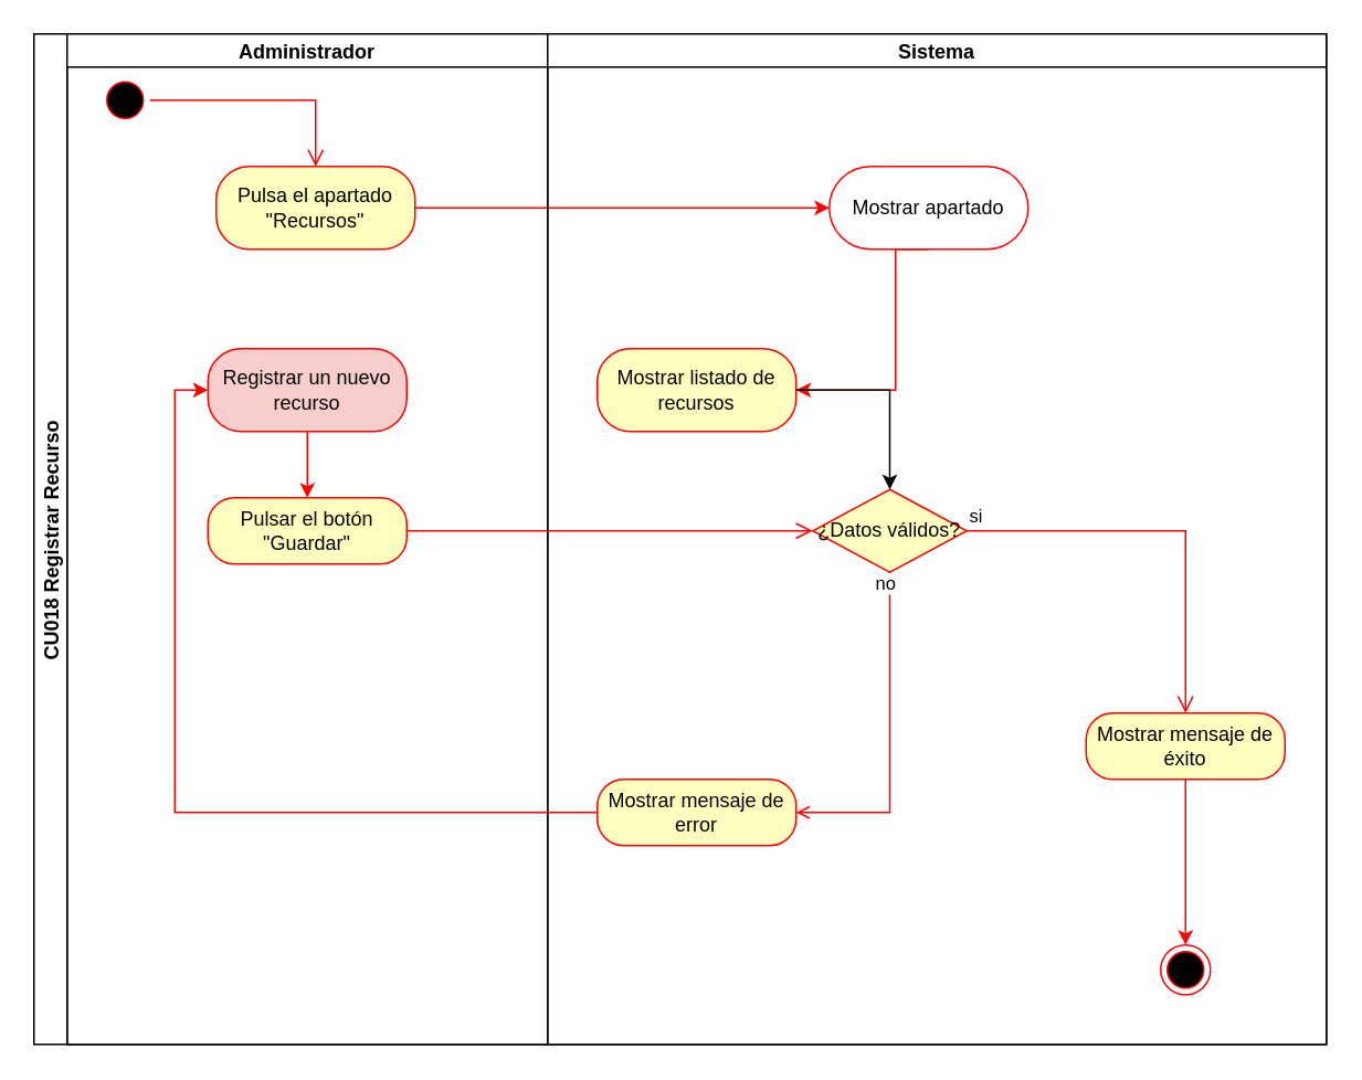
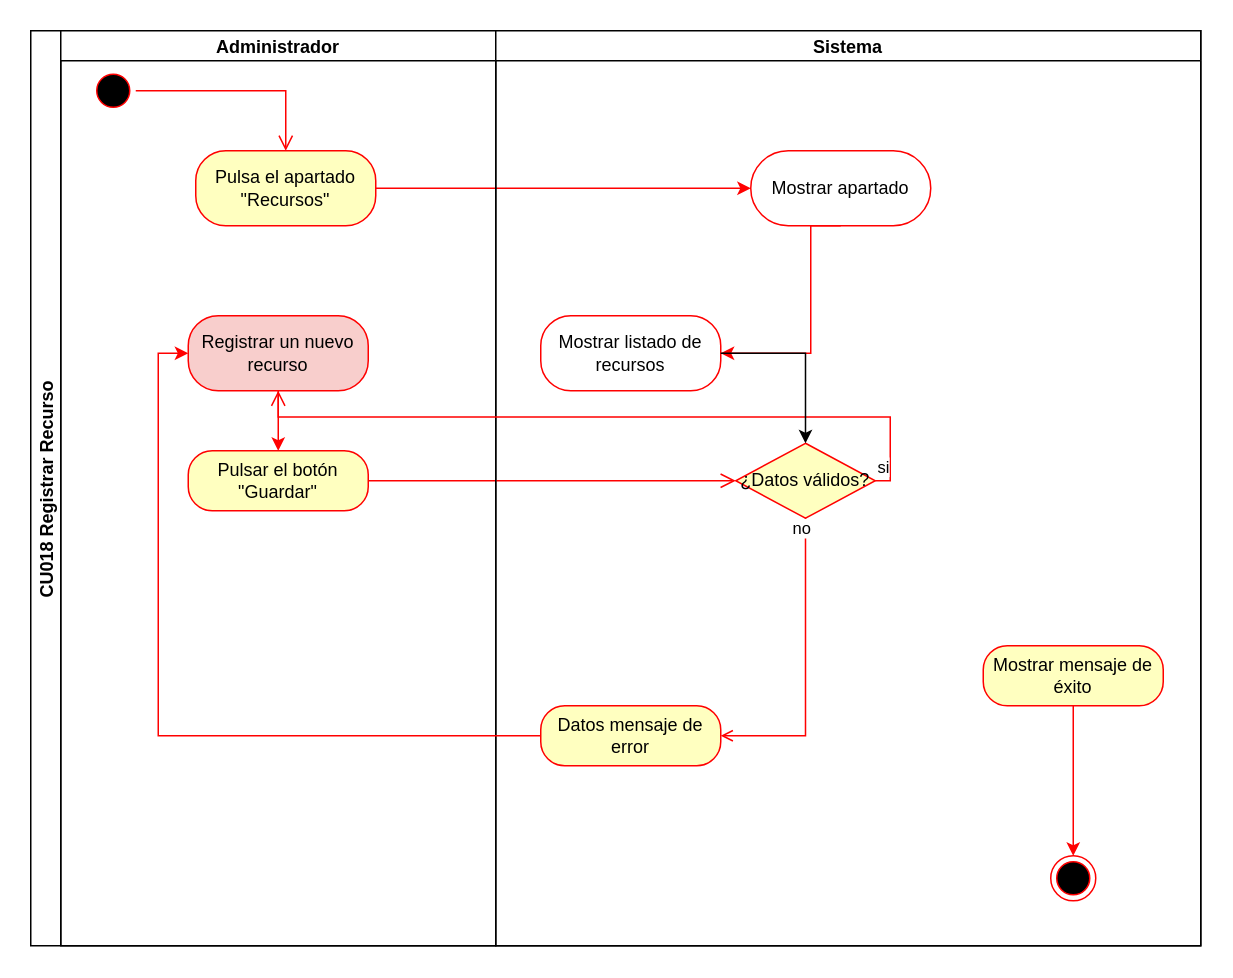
  <mxCell id="0" />
  <mxCell id="1" parent="0" />
  <mxCell id="2" value="CU018 Registrar Recurso" style="swimlane;childLayout=stackLayout;resizeParent=1;resizeParentMax=0;startSize=20;horizontal=0;horizontalStack=1;fontStyle=1" vertex="1" parent="1"><mxGeometry x="20" y="20" width="780" height="610" as="geometry"><mxRectangle x="200" y="80" width="40" height="50" as="alternateBounds" /></mxGeometry></mxCell>
  <mxCell id="3" style="edgeStyle=orthogonalEdgeStyle;rounded=0;orthogonalLoop=1;jettySize=auto;html=1;entryX=0;entryY=0.5;entryDx=0;entryDy=0;strokeColor=light-dark(#ff0000, #ededed);" edge="1" parent="2" source="10" target="13"><mxGeometry relative="1" as="geometry"><Array as="points" /><mxPoint x="280" y="110" as="sourcePoint" /></mxGeometry></mxCell>
  <mxCell id="4" value="Administrador" style="swimlane;startSize=20;" vertex="1" parent="2"><mxGeometry x="20" width="290" height="610" as="geometry" /></mxCell>
  <mxCell id="5" value="" style="ellipse;html=1;shape=startState;fillColor=#000000;strokeColor=#ff0000;fillStyle=auto;" vertex="1" parent="4"><mxGeometry x="20" y="25" width="30" height="30" as="geometry" /></mxCell>
  <mxCell id="6" value="" style="edgeStyle=orthogonalEdgeStyle;html=1;verticalAlign=bottom;endArrow=open;endSize=8;strokeColor=#ff0000;rounded=0;" edge="1" parent="4" source="5" target="10"><mxGeometry relative="1" as="geometry"><mxPoint x="165" y="55" as="targetPoint" /><mxPoint x="340" y="320" as="sourcePoint" /></mxGeometry></mxCell>
  <mxCell id="7" value="Registrar un nuevo recurso" style="rounded=1;whiteSpace=wrap;html=1;arcSize=40;fontColor=#000000;fillColor=#f8cecc;strokeColor=#ff0000;" vertex="1" parent="4"><mxGeometry x="85" y="190" width="120" height="50" as="geometry" /></mxCell>
  <mxCell id="8" value="Pulsar el botón &quot;Guardar&quot;" style="rounded=1;whiteSpace=wrap;html=1;arcSize=40;fontColor=#000000;fillColor=#ffffc0;strokeColor=#ff0000;" vertex="1" parent="4"><mxGeometry x="85" y="280" width="120" height="40" as="geometry" /></mxCell>
  <mxCell id="9" style="edgeStyle=orthogonalEdgeStyle;rounded=0;orthogonalLoop=1;jettySize=auto;html=1;entryX=0.5;entryY=0;entryDx=0;entryDy=0;strokeColor=light-dark(#ff0000, #ededed);" edge="1" parent="4" source="7" target="8"><mxGeometry relative="1" as="geometry"><mxPoint x="415.0" y="270" as="targetPoint" /><Array as="points" /></mxGeometry></mxCell>
  <mxCell id="10" value="Pulsa el apartado &quot;Recursos&quot;" style="rounded=1;whiteSpace=wrap;html=1;arcSize=40;fontColor=#000000;fillColor=#ffffc0;strokeColor=#ff0000;" vertex="1" parent="4"><mxGeometry x="90" y="80" width="120" height="50" as="geometry" /></mxCell>
  <mxCell id="11" value="" style="edgeStyle=orthogonalEdgeStyle;html=1;verticalAlign=bottom;endArrow=open;endSize=8;strokeColor=#ff0000;rounded=0;entryX=0;entryY=0.5;entryDx=0;entryDy=0;exitX=1;exitY=0.5;exitDx=0;exitDy=0;" edge="1" parent="2" source="8" target="18"><mxGeometry relative="1" as="geometry"><mxPoint x="165" y="480" as="targetPoint" /><mxPoint x="165" y="390" as="sourcePoint" /><Array as="points"><mxPoint x="470" y="300" /></Array></mxGeometry></mxCell>
  <mxCell id="12" value="Sistema" style="swimlane;startSize=20;" vertex="1" parent="2"><mxGeometry x="310" width="470" height="610" as="geometry" /></mxCell>
  <mxCell id="13" value="Mostrar apartado" style="rounded=1;whiteSpace=wrap;html=1;arcSize=50;fontColor=#000000;fillColor=#ffffff;strokeColor=#ff0000;" vertex="1" parent="12"><mxGeometry x="170" y="80" width="120" height="50" as="geometry" /></mxCell>
  <mxCell id="14" value="" style="ellipse;html=1;shape=endState;fillColor=#000000;strokeColor=#ff0000;" vertex="1" parent="12"><mxGeometry x="370" y="550" width="30" height="30" as="geometry" /></mxCell>
- <mxCell id="15" value="si" style="edgeStyle=orthogonalEdgeStyle;html=1;align=left;verticalAlign=bottom;endArrow=open;endSize=8;strokeColor=#ff0000;rounded=0;entryX=0.5;entryY=0;entryDx=0;entryDy=0;exitX=1;exitY=0.5;exitDx=0;exitDy=0;" edge="1" parent="12" source="18" target="17"><mxGeometry x="-1" relative="1" as="geometry"><mxPoint x="305" y="530" as="targetPoint" /><mxPoint x="282.5" y="490" as="sourcePoint" /><mxPoint as="offset" /></mxGeometry></mxCell>
+ <mxCell id="15" value="si" style="edgeStyle=orthogonalEdgeStyle;html=1;align=left;verticalAlign=bottom;endArrow=open;endSize=8;strokeColor=#ff0000;rounded=0;exitX=1;exitY=0.5;exitDx=0;exitDy=0;" edge="1" parent="12" source="18" target="7"><mxGeometry x="-1" relative="1" as="geometry"><mxPoint x="305" y="530" as="targetPoint" /><mxPoint x="282.5" y="490" as="sourcePoint" /><mxPoint as="offset" /></mxGeometry></mxCell>
  <mxCell id="16" style="edgeStyle=orthogonalEdgeStyle;rounded=0;orthogonalLoop=1;jettySize=auto;html=1;entryX=0.5;entryY=0;entryDx=0;entryDy=0;strokeColor=light-dark(#ff0000, #ededed);" edge="1" parent="12" source="17" target="14"><mxGeometry relative="1" as="geometry" /></mxCell>
  <mxCell id="17" value="Mostrar mensaje de éxito" style="rounded=1;whiteSpace=wrap;html=1;arcSize=40;fontColor=#000000;fillColor=#ffffc0;strokeColor=#ff0000;" vertex="1" parent="12"><mxGeometry x="325" y="410" width="120" height="40" as="geometry" /></mxCell>
  <mxCell id="18" value="¿Datos válidos?" style="rhombus;whiteSpace=wrap;html=1;fontColor=#000000;fillColor=#ffffc0;strokeColor=#ff0000;" vertex="1" parent="12"><mxGeometry x="160" y="275" width="93" height="50" as="geometry" /></mxCell>
- <mxCell id="19" value="Mostrar mensaje de error" style="rounded=1;whiteSpace=wrap;html=1;arcSize=40;fontColor=#000000;fillColor=#ffffc0;strokeColor=#ff0000;" vertex="1" parent="12"><mxGeometry x="30" y="450" width="120" height="40" as="geometry" /></mxCell>
+ <mxCell id="19" value="Datos mensaje de error" style="rounded=1;whiteSpace=wrap;html=1;arcSize=40;fontColor=#000000;fillColor=#ffffc0;strokeColor=#ff0000;" vertex="1" parent="12"><mxGeometry x="30" y="450" width="120" height="40" as="geometry" /></mxCell>
  <mxCell id="20" style="edgeStyle=orthogonalEdgeStyle;rounded=0;orthogonalLoop=1;jettySize=auto;html=1;entryX=1;entryY=0.5;entryDx=0;entryDy=0;fontColor=#FF0000;strokeColor=light-dark(#ff0000, #ededed);endArrow=open;" edge="1" parent="12" source="18" target="19"><mxGeometry relative="1" as="geometry"><Array as="points"><mxPoint x="207" y="470" /></Array></mxGeometry></mxCell>
  <mxCell id="21" value="no" style="edgeLabel;html=1;align=center;verticalAlign=middle;resizable=0;points=[];" vertex="1" connectable="0" parent="20"><mxGeometry x="-0.941" y="-3" relative="1" as="geometry"><mxPoint as="offset" /></mxGeometry></mxCell>
- <mxCell id="22" value="Mostrar listado de recursos" style="rounded=1;whiteSpace=wrap;html=1;arcSize=40;fontColor=#000000;fillColor=#ffffc0;strokeColor=#ff0000;" vertex="1" parent="12"><mxGeometry x="30" y="190" width="120" height="50" as="geometry" /></mxCell>
+ <mxCell id="22" value="Mostrar listado de recursos" style="rounded=1;whiteSpace=wrap;html=1;arcSize=40;fontColor=#000000;fillColor=#ffffff;strokeColor=#ff0000;" vertex="1" parent="12"><mxGeometry x="30" y="190" width="120" height="50" as="geometry" /></mxCell>
  <mxCell id="23" style="edgeStyle=orthogonalEdgeStyle;rounded=0;orthogonalLoop=1;jettySize=auto;html=1;strokeColor=light-dark(#ff0000, #ededed);entryX=1;entryY=0.5;entryDx=0;entryDy=0;exitX=0.5;exitY=1;exitDx=0;exitDy=0;" edge="1" parent="12" source="13" target="22"><mxGeometry relative="1" as="geometry"><mxPoint x="180" y="200" as="targetPoint" /><Array as="points"><mxPoint x="210" y="215" /></Array></mxGeometry></mxCell>
  <mxCell id="24" style="edgeStyle=orthogonalEdgeStyle;rounded=0;orthogonalLoop=1;jettySize=auto;html=1;entryX=0;entryY=0.5;entryDx=0;entryDy=0;fontColor=light-dark(#FF0000,#EDEDED);strokeColor=light-dark(#ff0000, #ededed);" edge="1" parent="2" source="19" target="7"><mxGeometry relative="1" as="geometry" /></mxCell>
  <mxCell id="25" style="edgeStyle=orthogonalEdgeStyle;rounded=0;orthogonalLoop=1;jettySize=auto;html=1;" edge="1" parent="2" source="22" target="18"><mxGeometry relative="1" as="geometry" /></mxCell>
